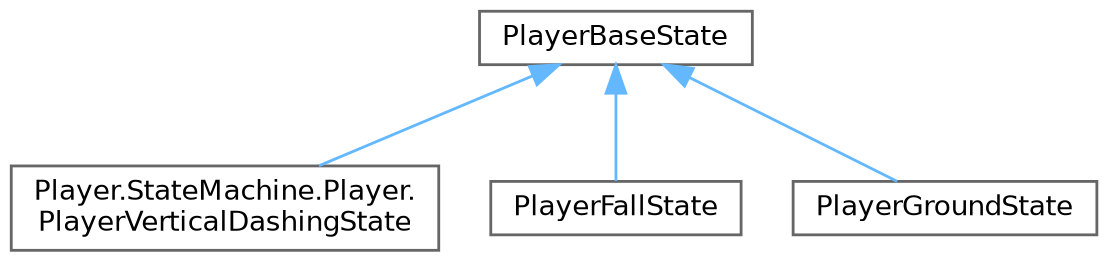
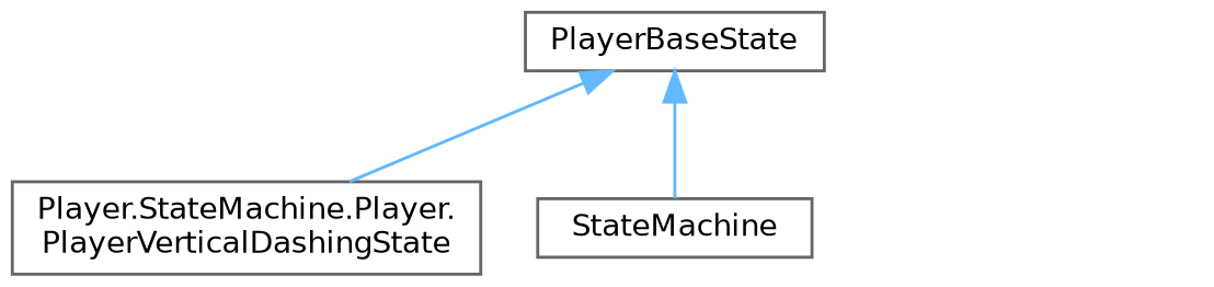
  digraph {
    rankdir=TB
    node [color=grey40 fillcolor=white fontname=Helvetica fontsize=10 shape=box style=filled]
    edge [color=steelblue1 dir=back fontname=Helvetica fontsize=10 labelfontname=Helvetica labelfontsize=10 style=solid]
    n1 [height=0.2 label=PlayerBaseState width=0.4]
    n2 [height=0.2 label="Player.StateMachine.Player.\lPlayerVerticalDashingState" width=0.4]
-   n3 [height=0.2 label=PlayerFallState width=0.4]
-   n4 [height=0.2 label=PlayerGroundState width=0.4]
+   n3 [height=0.2 label=StateMachine width=0.4]
    n1 -> n2
    n1 -> n3
-   n1 -> n4
  }
